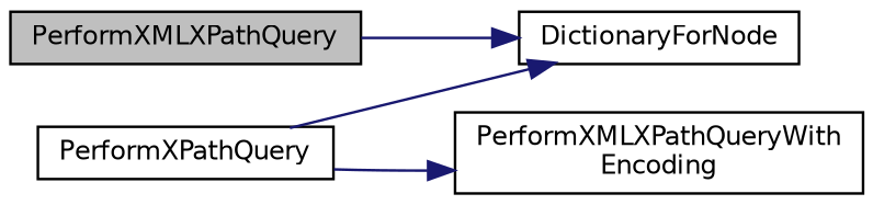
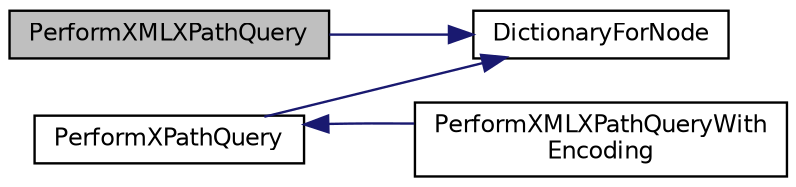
  digraph {
    rankdir=LR
    node [color=black fillcolor=white fontname=Helvetica fontsize=10 shape=record style=filled]
    edge [color=midnightblue fontname=Helvetica fontsize=10 labelfontname=Helvetica labelfontsize=10 style=solid]
    n1 [fillcolor=grey75 fontcolor=black height=0.2 label=PerformXMLXPathQuery width=0.4]
    n2 [height=0.2 label=DictionaryForNode width=0.4]
    n3 [height=0.2 label="PerformXMLXPathQueryWith\lEncoding" width=0.4]
    n4 [height=0.2 label=PerformXPathQuery width=0.4]
    n1 -> n2
-   n4 -> n3
+   n3 -> n4
    n4 -> n2
  }
